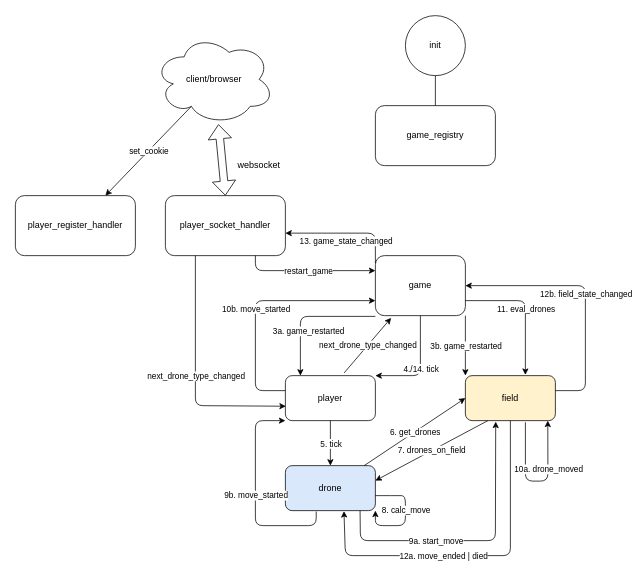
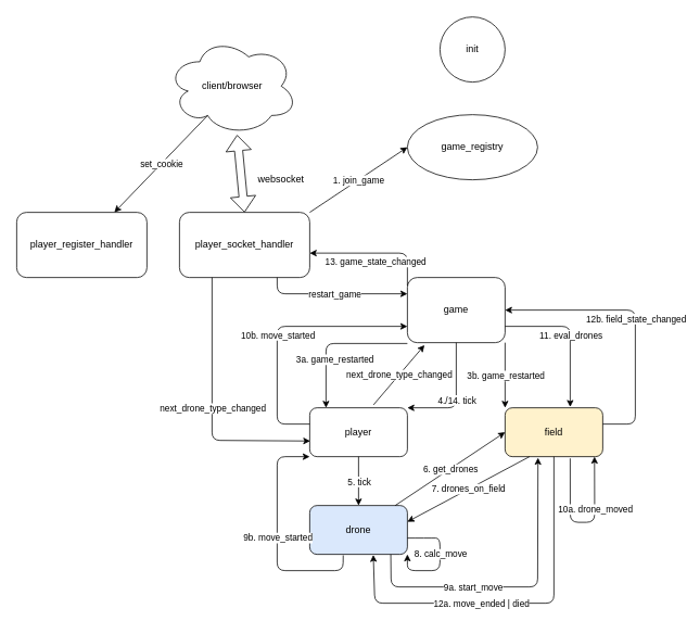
  <mxCell id="0" />
  <mxCell id="1" parent="0" />
  <mxCell id="2" value="init" style="ellipse;whiteSpace=wrap;html=1;aspect=fixed;" parent="1" vertex="1"><mxGeometry x="540" width="80" height="80" as="geometry" y="20" /></mxCell>
- <mxCell id="3" value="game_registry" style="rounded=1;whiteSpace=wrap;html=1;" parent="1" vertex="1"><mxGeometry x="500" y="140" width="160" height="80" as="geometry" /></mxCell>
- <mxCell id="4" value="" style="endArrow=none;html=1;entryX=0.5;entryY=1;entryDx=0;entryDy=0;exitX=0.5;exitY=0;exitDx=0;exitDy=0;" parent="1" source="3" target="2" edge="1"><mxGeometry width="50" height="50" relative="1" as="geometry"><mxPoint x="660" y="230" as="sourcePoint" /><mxPoint x="710" y="180" as="targetPoint" /></mxGeometry></mxCell>
+ <mxCell id="3" value="game_registry" style="ellipse;whiteSpace=wrap;html=1;" parent="1" vertex="1"><mxGeometry x="500" y="140" width="160" height="80" as="geometry" /></mxCell>
  <mxCell id="5" value="client/browser" style="ellipse;shape=cloud;whiteSpace=wrap;html=1;" parent="1" vertex="1"><mxGeometry x="205" y="45" width="160" height="120" as="geometry" /></mxCell>
  <mxCell id="6" value="player_socket_handler" style="rounded=1;whiteSpace=wrap;html=1;" parent="1" vertex="1"><mxGeometry x="220" y="260" width="160" height="80" as="geometry" /></mxCell>
  <mxCell id="7" value="" style="shape=flexArrow;endArrow=classic;startArrow=classic;html=1;exitX=0.5;exitY=0;exitDx=0;exitDy=0;" parent="1" source="6" target="5" edge="1"><mxGeometry width="100" height="100" relative="1" as="geometry"><mxPoint x="530" y="260" as="sourcePoint" /><mxPoint x="630" y="160" as="targetPoint" /></mxGeometry></mxCell>
  <mxCell id="8" value="websocket" style="text;html=1;strokeColor=none;fillColor=none;align=center;verticalAlign=middle;whiteSpace=wrap;rounded=0;" parent="1" vertex="1"><mxGeometry x="310" y="210" width="70" height="20" as="geometry" /></mxCell>
+ <mxCell id="9" value="" style="endArrow=classic;html=1;exitX=1;exitY=0;exitDx=0;exitDy=0;entryX=0;entryY=0.5;entryDx=0;entryDy=0;" parent="1" source="6" target="3" edge="1"><mxGeometry relative="1" as="geometry"><mxPoint x="390" y="260" as="sourcePoint" /><mxPoint x="490" y="260" as="targetPoint" /></mxGeometry></mxCell>
+ <mxCell id="10" value="1. join_game" style="edgeLabel;resizable=0;html=1;align=center;verticalAlign=middle;" parent="9" connectable="0" vertex="1"><mxGeometry relative="1" as="geometry" /></mxCell>
  <mxCell id="11" value="game" style="rounded=1;whiteSpace=wrap;html=1;" parent="1" vertex="1"><mxGeometry x="500" y="340" width="120" height="80" as="geometry" /></mxCell>
  <mxCell id="12" value="player" style="rounded=1;whiteSpace=wrap;html=1;" parent="1" vertex="1"><mxGeometry x="380" y="500" width="120" height="60" as="geometry" /></mxCell>
  <mxCell id="13" value="" style="endArrow=classic;html=1;exitX=0;exitY=1;exitDx=0;exitDy=0;" parent="1" edge="1"><mxGeometry relative="1" as="geometry"><mxPoint x="500" y="421" as="sourcePoint" /><mxPoint x="400" y="500" as="targetPoint" /><Array as="points"><mxPoint x="400" y="421" /></Array></mxGeometry></mxCell>
  <mxCell id="14" value="3a. game_restarted" style="edgeLabel;resizable=0;html=1;align=center;verticalAlign=middle;" parent="13" connectable="0" vertex="1"><mxGeometry relative="1" as="geometry"><mxPoint y="19" as="offset" /></mxGeometry></mxCell>
  <mxCell id="15" value="field" style="rounded=1;whiteSpace=wrap;html=1;fillColor=#fff2cc;" parent="1" vertex="1"><mxGeometry x="620" y="500" width="120" height="60" as="geometry" /></mxCell>
  <mxCell id="16" value="" style="endArrow=classic;html=1;exitX=1;exitY=1;exitDx=0;exitDy=0;entryX=0;entryY=0;entryDx=0;entryDy=0;" parent="1" source="11" target="15" edge="1"><mxGeometry relative="1" as="geometry"><mxPoint x="510" y="430" as="sourcePoint" /><mxPoint x="450" y="509" as="targetPoint" /></mxGeometry></mxCell>
  <mxCell id="17" value="3b. game_restarted" style="edgeLabel;resizable=0;html=1;align=center;verticalAlign=middle;" parent="16" connectable="0" vertex="1"><mxGeometry relative="1" as="geometry" /></mxCell>
  <mxCell id="18" value="drone" style="rounded=1;whiteSpace=wrap;html=1;fillColor=#dae8fc;" parent="1" vertex="1"><mxGeometry x="380" y="620" width="120" height="60" as="geometry" /></mxCell>
  <mxCell id="19" value="" style="endArrow=classic;html=1;exitX=0.5;exitY=1;exitDx=0;exitDy=0;entryX=0.5;entryY=0;entryDx=0;entryDy=0;" parent="1" source="12" target="18" edge="1"><mxGeometry relative="1" as="geometry"><mxPoint x="450" y="590" as="sourcePoint" /><mxPoint x="550" y="590" as="targetPoint" /></mxGeometry></mxCell>
  <mxCell id="20" value="5. tick" style="edgeLabel;resizable=0;html=1;align=center;verticalAlign=middle;" parent="19" connectable="0" vertex="1"><mxGeometry relative="1" as="geometry" /></mxCell>
  <mxCell id="21" value="" style="endArrow=classic;html=1;entryX=1;entryY=0;entryDx=0;entryDy=0;exitX=0.5;exitY=1;exitDx=0;exitDy=0;" parent="1" source="11" target="12" edge="1"><mxGeometry relative="1" as="geometry"><mxPoint x="530" y="430" as="sourcePoint" /><mxPoint x="530" y="490" as="targetPoint" /><Array as="points"><mxPoint x="560" y="500" /></Array></mxGeometry></mxCell>
  <mxCell id="22" value="4./14. tick" style="edgeLabel;resizable=0;html=1;align=center;verticalAlign=middle;" parent="21" connectable="0" vertex="1"><mxGeometry relative="1" as="geometry" /></mxCell>
  <mxCell id="23" value="" style="endArrow=classic;html=1;entryX=0;entryY=0.5;entryDx=0;entryDy=0;" parent="1" source="18" target="15" edge="1"><mxGeometry relative="1" as="geometry"><mxPoint x="500" y="620" as="sourcePoint" /><mxPoint x="600" y="620" as="targetPoint" /></mxGeometry></mxCell>
  <mxCell id="24" value="6. get_drones" style="edgeLabel;resizable=0;html=1;align=center;verticalAlign=middle;" parent="23" connectable="0" vertex="1"><mxGeometry relative="1" as="geometry" /></mxCell>
  <mxCell id="25" value="" style="endArrow=classic;html=1;entryX=1;entryY=0.333;entryDx=0;entryDy=0;entryPerimeter=0;exitX=0.25;exitY=1;exitDx=0;exitDy=0;" parent="1" source="15" target="18" edge="1"><mxGeometry relative="1" as="geometry"><mxPoint x="660" y="560" as="sourcePoint" /><mxPoint x="710" y="604" as="targetPoint" /></mxGeometry></mxCell>
  <mxCell id="26" value="7. drones_on_field" style="edgeLabel;resizable=0;html=1;align=center;verticalAlign=middle;" parent="25" connectable="0" vertex="1"><mxGeometry relative="1" as="geometry" /></mxCell>
  <mxCell id="27" value="" style="endArrow=classic;html=1;entryX=1;entryY=1;entryDx=0;entryDy=0;exitX=1;exitY=0.667;exitDx=0;exitDy=0;exitPerimeter=0;" parent="1" source="18" target="18" edge="1"><mxGeometry relative="1" as="geometry"><mxPoint x="500" y="660" as="sourcePoint" /><mxPoint x="600" y="660" as="targetPoint" /><Array as="points"><mxPoint x="520" y="660" /><mxPoint x="540" y="660" /><mxPoint x="540" y="700" /><mxPoint x="500" y="700" /></Array></mxGeometry></mxCell>
  <mxCell id="28" value="8. calc_move" style="edgeLabel;resizable=0;html=1;align=center;verticalAlign=middle;" parent="27" connectable="0" vertex="1"><mxGeometry relative="1" as="geometry"><mxPoint y="-10" as="offset" /></mxGeometry></mxCell>
  <mxCell id="29" value="" style="endArrow=classic;html=1;exitX=0.83;exitY=1.002;exitDx=0;exitDy=0;entryX=0.337;entryY=1.023;entryDx=0;entryDy=0;entryPerimeter=0;exitPerimeter=0;" parent="1" source="18" target="15" edge="1"><mxGeometry relative="1" as="geometry"><mxPoint x="440" y="730" as="sourcePoint" /><mxPoint x="650" y="700" as="targetPoint" /><Array as="points"><mxPoint x="480" y="720" /><mxPoint x="660" y="720" /></Array></mxGeometry></mxCell>
  <mxCell id="30" value="9a. start_move" style="edgeLabel;resizable=0;html=1;align=center;verticalAlign=middle;" parent="29" connectable="0" vertex="1"><mxGeometry relative="1" as="geometry"><mxPoint x="-49" as="offset" /></mxGeometry></mxCell>
  <mxCell id="31" value="" style="endArrow=classic;html=1;exitX=0.343;exitY=1.02;exitDx=0;exitDy=0;exitPerimeter=0;entryX=0;entryY=1;entryDx=0;entryDy=0;" parent="1" source="18" target="12" edge="1"><mxGeometry relative="1" as="geometry"><mxPoint x="460" y="700" as="sourcePoint" /><mxPoint x="390" y="562" as="targetPoint" /><Array as="points"><mxPoint x="421" y="700" /><mxPoint x="340" y="700" /><mxPoint x="340" y="560" /></Array></mxGeometry></mxCell>
  <mxCell id="32" value="9b. move_started" style="edgeLabel;resizable=0;html=1;align=center;verticalAlign=middle;" parent="31" connectable="0" vertex="1"><mxGeometry relative="1" as="geometry" /></mxCell>
  <mxCell id="33" value="" style="endArrow=classic;html=1;exitX=0.416;exitY=1.025;exitDx=0;exitDy=0;exitPerimeter=0;entryX=0.665;entryY=0.989;entryDx=0;entryDy=0;entryPerimeter=0;" parent="1" edge="1"><mxGeometry relative="1" as="geometry"><mxPoint x="700" y="562.16" as="sourcePoint" /><mxPoint x="729.88" y="560" as="targetPoint" /><Array as="points"><mxPoint x="700.08" y="640.66" /><mxPoint x="730.08" y="640.66" /></Array></mxGeometry></mxCell>
  <mxCell id="34" value="10a. drone_moved" style="edgeLabel;resizable=0;html=1;align=center;verticalAlign=middle;" parent="33" connectable="0" vertex="1"><mxGeometry relative="1" as="geometry"><mxPoint x="14" y="-16" as="offset" /></mxGeometry></mxCell>
  <mxCell id="35" value="" style="endArrow=classic;html=1;" parent="1" edge="1"><mxGeometry relative="1" as="geometry"><mxPoint x="380" y="520" as="sourcePoint" /><mxPoint x="500" y="400" as="targetPoint" /><Array as="points"><mxPoint x="340" y="520" /><mxPoint x="340" y="400" /></Array></mxGeometry></mxCell>
  <mxCell id="36" value="10b. move_started" style="edgeLabel;resizable=0;html=1;align=center;verticalAlign=middle;" parent="35" connectable="0" vertex="1"><mxGeometry relative="1" as="geometry"><mxPoint y="10" as="offset" /></mxGeometry></mxCell>
  <mxCell id="37" value="" style="endArrow=classic;html=1;exitX=1;exitY=0.75;exitDx=0;exitDy=0;" parent="1" source="11" edge="1"><mxGeometry relative="1" as="geometry"><mxPoint x="670" y="410" as="sourcePoint" /><mxPoint x="700" y="499" as="targetPoint" /><Array as="points"><mxPoint x="700" y="400" /></Array></mxGeometry></mxCell>
  <mxCell id="38" value="11. eval_drones" style="edgeLabel;resizable=0;html=1;align=center;verticalAlign=middle;" parent="37" connectable="0" vertex="1"><mxGeometry relative="1" as="geometry" /></mxCell>
  <mxCell id="39" value="" style="endArrow=classic;html=1;exitX=0.5;exitY=1;exitDx=0;exitDy=0;entryX=0.651;entryY=1.011;entryDx=0;entryDy=0;entryPerimeter=0;" parent="1" source="15" target="18" edge="1"><mxGeometry relative="1" as="geometry"><mxPoint x="740" y="605" as="sourcePoint" /><mxPoint x="420" y="740" as="targetPoint" /><Array as="points"><mxPoint x="680" y="740" /><mxPoint x="460" y="740" /></Array></mxGeometry></mxCell>
  <mxCell id="40" value="12a. move_ended | died" style="edgeLabel;resizable=0;html=1;align=center;verticalAlign=middle;" parent="39" connectable="0" vertex="1"><mxGeometry relative="1" as="geometry"><mxPoint x="-40" as="offset" /></mxGeometry></mxCell>
  <mxCell id="41" value="" style="endArrow=classic;html=1;entryX=1;entryY=0.5;entryDx=0;entryDy=0;" parent="1" target="11" edge="1"><mxGeometry relative="1" as="geometry"><mxPoint x="740" y="520" as="sourcePoint" /><mxPoint x="780" y="380" as="targetPoint" /><Array as="points"><mxPoint x="780" y="520" /><mxPoint x="780" y="380" /></Array></mxGeometry></mxCell>
  <mxCell id="42" value="12b. field_state_changed" style="edgeLabel;resizable=0;html=1;align=center;verticalAlign=middle;" parent="41" connectable="0" vertex="1"><mxGeometry relative="1" as="geometry" /></mxCell>
  <mxCell id="43" value="" style="endArrow=classic;html=1;exitX=0;exitY=0;exitDx=0;exitDy=0;entryX=1;entryY=0.5;entryDx=0;entryDy=0;" parent="1" edge="1"><mxGeometry relative="1" as="geometry"><mxPoint x="500" y="350" as="sourcePoint" /><mxPoint x="380" y="310" as="targetPoint" /><Array as="points"><mxPoint x="500" y="310" /></Array></mxGeometry></mxCell>
  <mxCell id="44" value="13. game_state_changed" style="edgeLabel;resizable=0;html=1;align=center;verticalAlign=middle;" parent="43" connectable="0" vertex="1"><mxGeometry relative="1" as="geometry"><mxPoint y="10" as="offset" /></mxGeometry></mxCell>
  <mxCell id="45" value="" style="endArrow=classic;html=1;exitX=0.25;exitY=1;exitDx=0;exitDy=0;entryX=0.005;entryY=0.68;entryDx=0;entryDy=0;entryPerimeter=0;" parent="1" source="6" target="12" edge="1"><mxGeometry relative="1" as="geometry"><mxPoint x="230" y="480" as="sourcePoint" /><mxPoint x="260" y="550" as="targetPoint" /><Array as="points"><mxPoint x="260" y="540" /></Array></mxGeometry></mxCell>
  <mxCell id="46" value="next_drone_type_changed" style="edgeLabel;resizable=0;html=1;align=center;verticalAlign=middle;" parent="45" connectable="0" vertex="1"><mxGeometry relative="1" as="geometry" /></mxCell>
  <mxCell id="47" value="" style="endArrow=classic;html=1;exitX=0.653;exitY=-0.061;exitDx=0;exitDy=0;exitPerimeter=0;entryX=0.175;entryY=1.038;entryDx=0;entryDy=0;entryPerimeter=0;" parent="1" source="12" target="11" edge="1"><mxGeometry relative="1" as="geometry"><mxPoint x="450" y="440" as="sourcePoint" /><mxPoint x="550" y="440" as="targetPoint" /></mxGeometry></mxCell>
  <mxCell id="48" value="next_drone_type_changed" style="edgeLabel;resizable=0;html=1;align=center;verticalAlign=middle;" parent="47" connectable="0" vertex="1"><mxGeometry relative="1" as="geometry" /></mxCell>
  <mxCell id="49" value="" style="endArrow=classic;html=1;exitX=0.75;exitY=1;exitDx=0;exitDy=0;" parent="1" source="6" edge="1"><mxGeometry relative="1" as="geometry"><mxPoint x="400" y="360" as="sourcePoint" /><mxPoint x="500" y="360" as="targetPoint" /><Array as="points"><mxPoint x="340" y="360" /></Array></mxGeometry></mxCell>
  <mxCell id="50" value="restart_game" style="edgeLabel;resizable=0;html=1;align=center;verticalAlign=middle;" parent="49" connectable="0" vertex="1"><mxGeometry relative="1" as="geometry" /></mxCell>
  <mxCell id="51" value="player_register_handler" style="rounded=1;whiteSpace=wrap;html=1;" vertex="1" parent="1"><mxGeometry x="20" y="260" width="160" height="80" as="geometry" /></mxCell>
  <mxCell id="52" value="" style="endArrow=classic;html=1;exitX=0.31;exitY=0.8;exitDx=0;exitDy=0;exitPerimeter=0;entryX=0.75;entryY=0;entryDx=0;entryDy=0;" edge="1" parent="1" source="5" target="51"><mxGeometry relative="1" as="geometry"><mxPoint x="80" y="190" as="sourcePoint" /><mxPoint y="190" as="targetPoint" x="180" /></mxGeometry></mxCell>
  <mxCell id="53" value="set_cookie" style="edgeLabel;resizable=0;html=1;align=center;verticalAlign=middle;" connectable="0" vertex="1" parent="52"><mxGeometry relative="1" as="geometry" /></mxCell>
